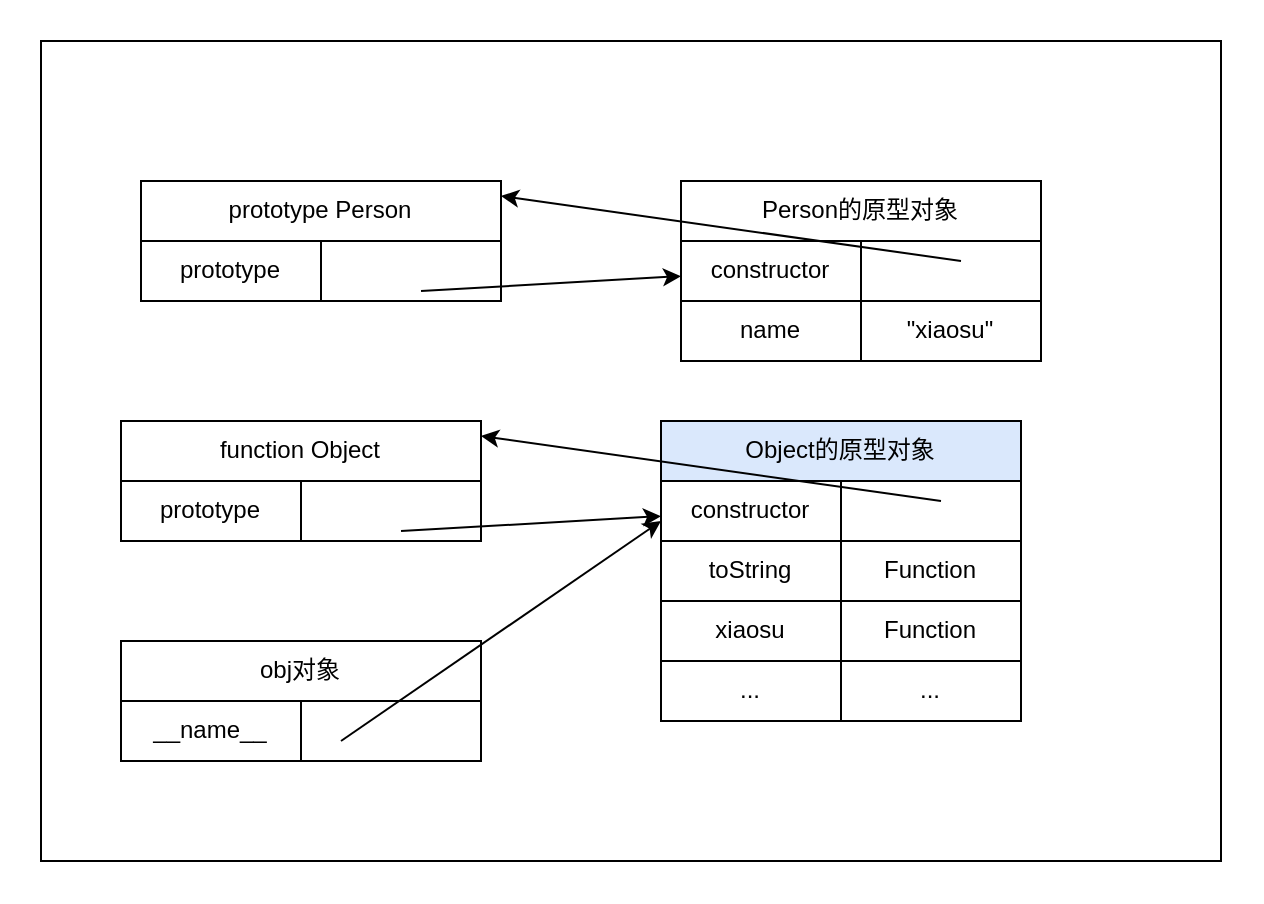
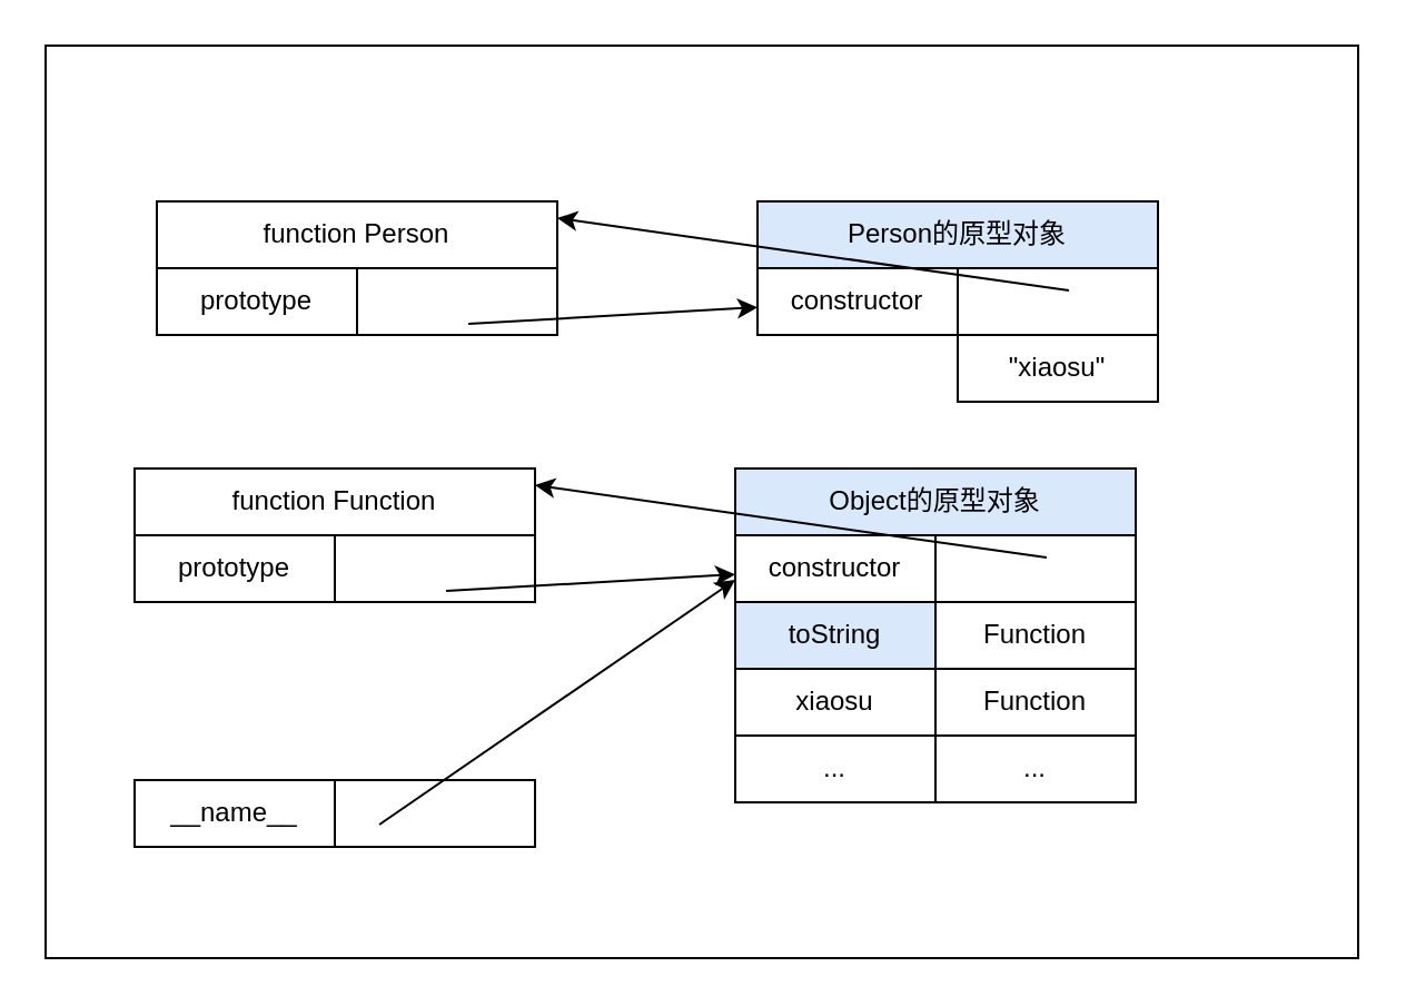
  <mxCell id="0" />
  <mxCell id="1" parent="0" />
  <mxCell id="2" value="" style="rounded=0;whiteSpace=wrap;html=1;" vertex="1" parent="1"><mxGeometry x="20" y="20" width="590" height="410" as="geometry" /></mxCell>
  <mxCell id="3" value="" style="rounded=0;whiteSpace=wrap;html=1;" vertex="1" parent="1"><mxGeometry x="70" y="90" width="180" height="60" as="geometry" /></mxCell>
- <mxCell id="4" value="prototype Person" style="rounded=0;whiteSpace=wrap;html=1;" vertex="1" parent="1"><mxGeometry x="70" y="90" width="180" height="30" as="geometry" /></mxCell>
+ <mxCell id="4" value="function Person" style="rounded=0;whiteSpace=wrap;html=1;" vertex="1" parent="1"><mxGeometry x="70" y="90" width="180" height="30" as="geometry" /></mxCell>
  <mxCell id="5" value="prototype" style="rounded=0;whiteSpace=wrap;html=1;" vertex="1" parent="1"><mxGeometry x="70" y="120" width="90" height="30" as="geometry" /></mxCell>
  <mxCell id="6" value="" style="rounded=0;whiteSpace=wrap;html=1;" vertex="1" parent="1"><mxGeometry x="160" y="120" width="90" height="30" as="geometry" /></mxCell>
- <mxCell id="7" value="Person的原型对象" style="rounded=0;whiteSpace=wrap;html=1;" vertex="1" parent="1"><mxGeometry x="340" y="90" width="180" height="30" as="geometry" /></mxCell>
+ <mxCell id="7" value="Person的原型对象" style="rounded=0;whiteSpace=wrap;html=1;fillColor=#dae8fc;" vertex="1" parent="1"><mxGeometry x="340" y="90" width="180" height="30" as="geometry" /></mxCell>
  <mxCell id="8" value="constructor" style="rounded=0;whiteSpace=wrap;html=1;" vertex="1" parent="1"><mxGeometry x="340" y="120" width="90" height="30" as="geometry" /></mxCell>
  <mxCell id="9" value="" style="rounded=0;whiteSpace=wrap;html=1;" vertex="1" parent="1"><mxGeometry x="430" y="120" width="90" height="30" as="geometry" /></mxCell>
- <mxCell id="10" value="name" style="rounded=0;whiteSpace=wrap;html=1;" vertex="1" parent="1"><mxGeometry x="340" y="150" width="90" height="30" as="geometry" /></mxCell>
  <mxCell id="11" value="&quot;xiaosu&quot;" style="rounded=0;whiteSpace=wrap;html=1;" vertex="1" parent="1"><mxGeometry x="430" y="150" width="90" height="30" as="geometry" /></mxCell>
  <mxCell id="12" value="" style="endArrow=classic;html=1;entryX=1;entryY=0.25;entryDx=0;entryDy=0;" edge="1" parent="1" target="4"><mxGeometry width="50" height="50" relative="1" as="geometry"><mxPoint x="480" y="130" as="sourcePoint" /><mxPoint x="530" y="80" as="targetPoint" /></mxGeometry></mxCell>
  <mxCell id="13" value="" style="endArrow=classic;html=1;" edge="1" parent="1" target="8"><mxGeometry width="50" height="50" relative="1" as="geometry"><mxPoint x="210" y="145" as="sourcePoint" /><mxPoint x="260" y="95" as="targetPoint" /></mxGeometry></mxCell>
- <mxCell id="14" value="function Object" style="rounded=0;whiteSpace=wrap;html=1;" vertex="1" parent="1"><mxGeometry x="60" y="210" width="180" height="30" as="geometry" /></mxCell>
+ <mxCell id="14" value="function Function" style="rounded=0;whiteSpace=wrap;html=1;" vertex="1" parent="1"><mxGeometry x="60" y="210" width="180" height="30" as="geometry" /></mxCell>
  <mxCell id="15" value="prototype" style="rounded=0;whiteSpace=wrap;html=1;" vertex="1" parent="1"><mxGeometry x="60" y="240" width="90" height="30" as="geometry" /></mxCell>
  <mxCell id="16" value="" style="rounded=0;whiteSpace=wrap;html=1;" vertex="1" parent="1"><mxGeometry x="150" y="240" width="90" height="30" as="geometry" /></mxCell>
  <mxCell id="17" value="Object的原型对象" style="rounded=0;whiteSpace=wrap;html=1;fillColor=#dae8fc;" vertex="1" parent="1"><mxGeometry x="330" y="210" width="180" height="30" as="geometry" /></mxCell>
  <mxCell id="18" value="constructor" style="rounded=0;whiteSpace=wrap;html=1;" vertex="1" parent="1"><mxGeometry x="330" y="240" width="90" height="30" as="geometry" /></mxCell>
  <mxCell id="19" value="" style="rounded=0;whiteSpace=wrap;html=1;" vertex="1" parent="1"><mxGeometry x="420" y="240" width="90" height="30" as="geometry" /></mxCell>
- <mxCell id="20" value="toString" style="rounded=0;whiteSpace=wrap;html=1;" vertex="1" parent="1"><mxGeometry x="330" y="270" width="90" height="30" as="geometry" /></mxCell>
+ <mxCell id="20" value="toString" style="rounded=0;whiteSpace=wrap;html=1;fillColor=#dae8fc;" vertex="1" parent="1"><mxGeometry x="330" y="270" width="90" height="30" as="geometry" /></mxCell>
  <mxCell id="21" value="Function" style="rounded=0;whiteSpace=wrap;html=1;" vertex="1" parent="1"><mxGeometry x="420" y="270" width="90" height="30" as="geometry" /></mxCell>
  <mxCell id="22" value="" style="endArrow=classic;html=1;entryX=1;entryY=0.25;entryDx=0;entryDy=0;" edge="1" parent="1" target="14"><mxGeometry width="50" height="50" relative="1" as="geometry"><mxPoint x="470" y="250" as="sourcePoint" /><mxPoint x="520" y="200" as="targetPoint" /></mxGeometry></mxCell>
  <mxCell id="23" value="" style="endArrow=classic;html=1;" edge="1" parent="1" target="18"><mxGeometry width="50" height="50" relative="1" as="geometry"><mxPoint x="200" y="265" as="sourcePoint" /><mxPoint x="250" y="215" as="targetPoint" /></mxGeometry></mxCell>
  <mxCell id="24" value="xiaosu" style="rounded=0;whiteSpace=wrap;html=1;" vertex="1" parent="1"><mxGeometry x="330" y="300" width="90" height="30" as="geometry" /></mxCell>
  <mxCell id="25" value="Function" style="rounded=0;whiteSpace=wrap;html=1;" vertex="1" parent="1"><mxGeometry x="420" y="300" width="90" height="30" as="geometry" /></mxCell>
  <mxCell id="26" value="..." style="rounded=0;whiteSpace=wrap;html=1;" vertex="1" parent="1"><mxGeometry x="330" y="330" width="90" height="30" as="geometry" /></mxCell>
  <mxCell id="27" value="..." style="rounded=0;whiteSpace=wrap;html=1;" vertex="1" parent="1"><mxGeometry x="420" y="330" width="90" height="30" as="geometry" /></mxCell>
- <mxCell id="28" value="obj对象" style="rounded=0;whiteSpace=wrap;html=1;" vertex="1" parent="1"><mxGeometry x="60" y="320" width="180" height="30" as="geometry" /></mxCell>
  <mxCell id="29" value="__name__" style="rounded=0;whiteSpace=wrap;html=1;" vertex="1" parent="1"><mxGeometry x="60" y="350" width="90" height="30" as="geometry" /></mxCell>
  <mxCell id="30" value="" style="rounded=0;whiteSpace=wrap;html=1;" vertex="1" parent="1"><mxGeometry x="150" y="350" width="90" height="30" as="geometry" /></mxCell>
  <mxCell id="31" value="" style="endArrow=classic;html=1;" edge="1" parent="1"><mxGeometry width="50" height="50" relative="1" as="geometry"><mxPoint x="170" y="370" as="sourcePoint" /><mxPoint x="330" y="260" as="targetPoint" /></mxGeometry></mxCell>
